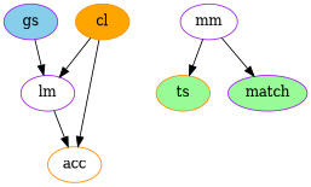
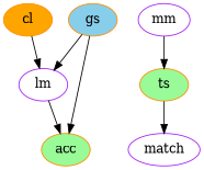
  digraph {
    rankdir=TB
    node [color=darkorange fillcolor=white style=filled]
-   gs [color=purple fillcolor=skyblue]
+   gs [fillcolor=skyblue]
    lm [color=purple]
-   acc
+   acc [fillcolor=palegreen]
    ts [fillcolor=palegreen]
    mm [color=purple]
-   match [color=purple fillcolor=palegreen]
+   match [color=purple]
    cl [fillcolor=orange]
    gs -> lm
-   cl -> acc
+   gs -> acc
    lm -> acc
    mm -> ts
-   mm -> match
+   ts -> match
    cl -> lm
  }
